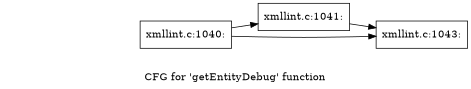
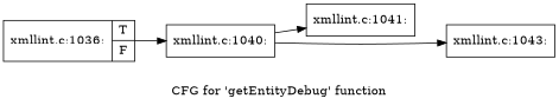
  digraph {
    label="CFG for 'getEntityDebug' function"
    rankdir=LR
    node [shape=record]
+   n1 [label="{xmllint.c:1036:|{<s0>T|<s1>F}}"]
    n2 [label="{xmllint.c:1040:}"]
    n3 [label="{xmllint.c:1041:}"]
    n4 [label="{xmllint.c:1043:}"]
+   n1 -> n2
    n2 -> n3
    n2 -> n4
-   n3 -> n4
  }
